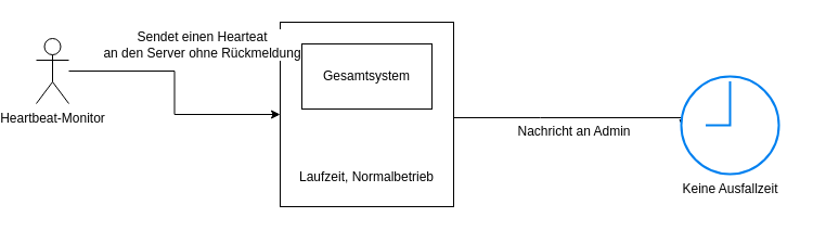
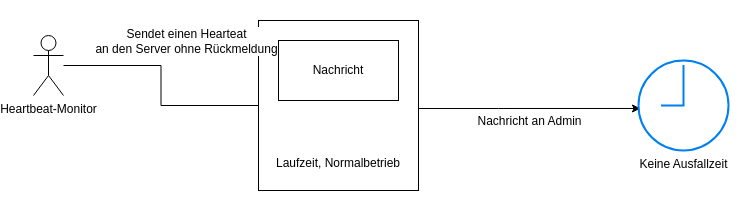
  <mxCell id="0" />
  <mxCell id="1" parent="0" />
  <mxCell id="2" style="edgeStyle=orthogonalEdgeStyle;rounded=0;orthogonalLoop=1;jettySize=auto;html=1;entryX=0.022;entryY=0.533;entryDx=0;entryDy=0;entryPerimeter=0;" edge="1" parent="1" source="4" target="9"><mxGeometry relative="1" as="geometry"><Array as="points"><mxPoint x="485" y="108" /><mxPoint x="485" y="108" /></Array></mxGeometry></mxCell>
  <mxCell id="3" value="Nachricht an Admin" style="text;html=1;align=center;verticalAlign=middle;resizable=0;points=[];labelBackgroundColor=#ffffff;" vertex="1" connectable="0" parent="2"><mxGeometry x="-0.598" y="-4" relative="1" as="geometry"><mxPoint x="65" y="8" as="offset" /></mxGeometry></mxCell>
  <mxCell id="4" value="&lt;div&gt;&lt;br&gt;&lt;/div&gt;&lt;div&gt;&lt;br&gt;&lt;/div&gt;&lt;div&gt;&lt;br&gt;&lt;/div&gt;&lt;div&gt;&lt;br&gt;&lt;/div&gt;&lt;div&gt;&lt;br&gt;&lt;/div&gt;&lt;div&gt;&lt;br&gt;&lt;/div&gt;&lt;div&gt;&lt;br&gt;&lt;/div&gt;&lt;div&gt;&lt;br&gt;&lt;/div&gt;&lt;div&gt;Laufzeit, Normalbetrieb&lt;br&gt;&lt;/div&gt;" style="rounded=0;whiteSpace=wrap;html=1;" vertex="1" parent="1"><mxGeometry x="245" y="20" width="160" height="170" as="geometry" /></mxCell>
- <mxCell id="5" value="Gesamtsystem" style="rounded=0;whiteSpace=wrap;html=1;" vertex="1" parent="1"><mxGeometry x="265" y="40" width="120" height="60" as="geometry" /></mxCell>
- <mxCell id="6" style="edgeStyle=orthogonalEdgeStyle;rounded=0;orthogonalLoop=1;jettySize=auto;html=1;entryX=0;entryY=0.5;entryDx=0;entryDy=0;" edge="1" parent="1" source="8" target="4"><mxGeometry relative="1" as="geometry" /></mxCell>
+ <mxCell id="5" value="Nachricht" style="rounded=0;whiteSpace=wrap;html=1;" vertex="1" parent="1"><mxGeometry x="265" y="40" width="120" height="60" as="geometry" /></mxCell>
+ <mxCell id="6" style="edgeStyle=orthogonalEdgeStyle;rounded=0;orthogonalLoop=1;jettySize=auto;html=1;entryX=0;entryY=0.5;entryDx=0;entryDy=0;endArrow=none;" edge="1" parent="1" source="8" target="4"><mxGeometry relative="1" as="geometry" /></mxCell>
  <mxCell id="7" value="&lt;div&gt;Sendet einen Hearteat&lt;/div&gt;&lt;div&gt; an den Server ohne Rückmeldung&lt;br&gt;&lt;/div&gt;" style="text;html=1;align=center;verticalAlign=middle;resizable=0;points=[];labelBackgroundColor=#ffffff;" vertex="1" connectable="0" parent="6"><mxGeometry x="-0.243" y="-5" relative="1" as="geometry"><mxPoint x="33" y="-30" as="offset" /></mxGeometry></mxCell>
  <mxCell id="8" value="Heartbeat-Monitor" style="shape=umlActor;verticalLabelPosition=bottom;labelBackgroundColor=#ffffff;verticalAlign=top;html=1;outlineConnect=0;" vertex="1" parent="1"><mxGeometry x="20" y="35" width="30" height="60" as="geometry" /></mxCell>
- <mxCell id="9" value="Keine Ausfallzeit" style="html=1;verticalLabelPosition=bottom;align=center;labelBackgroundColor=#ffffff;verticalAlign=top;strokeWidth=2;strokeColor=#0080F0;shadow=0;dashed=0;shape=mxgraph.ios7.icons.clock;" vertex="1" parent="1"><mxGeometry x="615" y="70" width="90" height="90" as="geometry" /></mxCell>
+ <mxCell id="9" value="Keine Ausfallzeit" style="html=1;verticalLabelPosition=bottom;align=center;labelBackgroundColor=#ffffff;verticalAlign=top;strokeWidth=2;strokeColor=#0080F0;shadow=0;dashed=0;shape=mxgraph.ios7.icons.clock;" vertex="1" parent="1"><mxGeometry x="625" y="60" width="90" height="90" as="geometry" /></mxCell>
